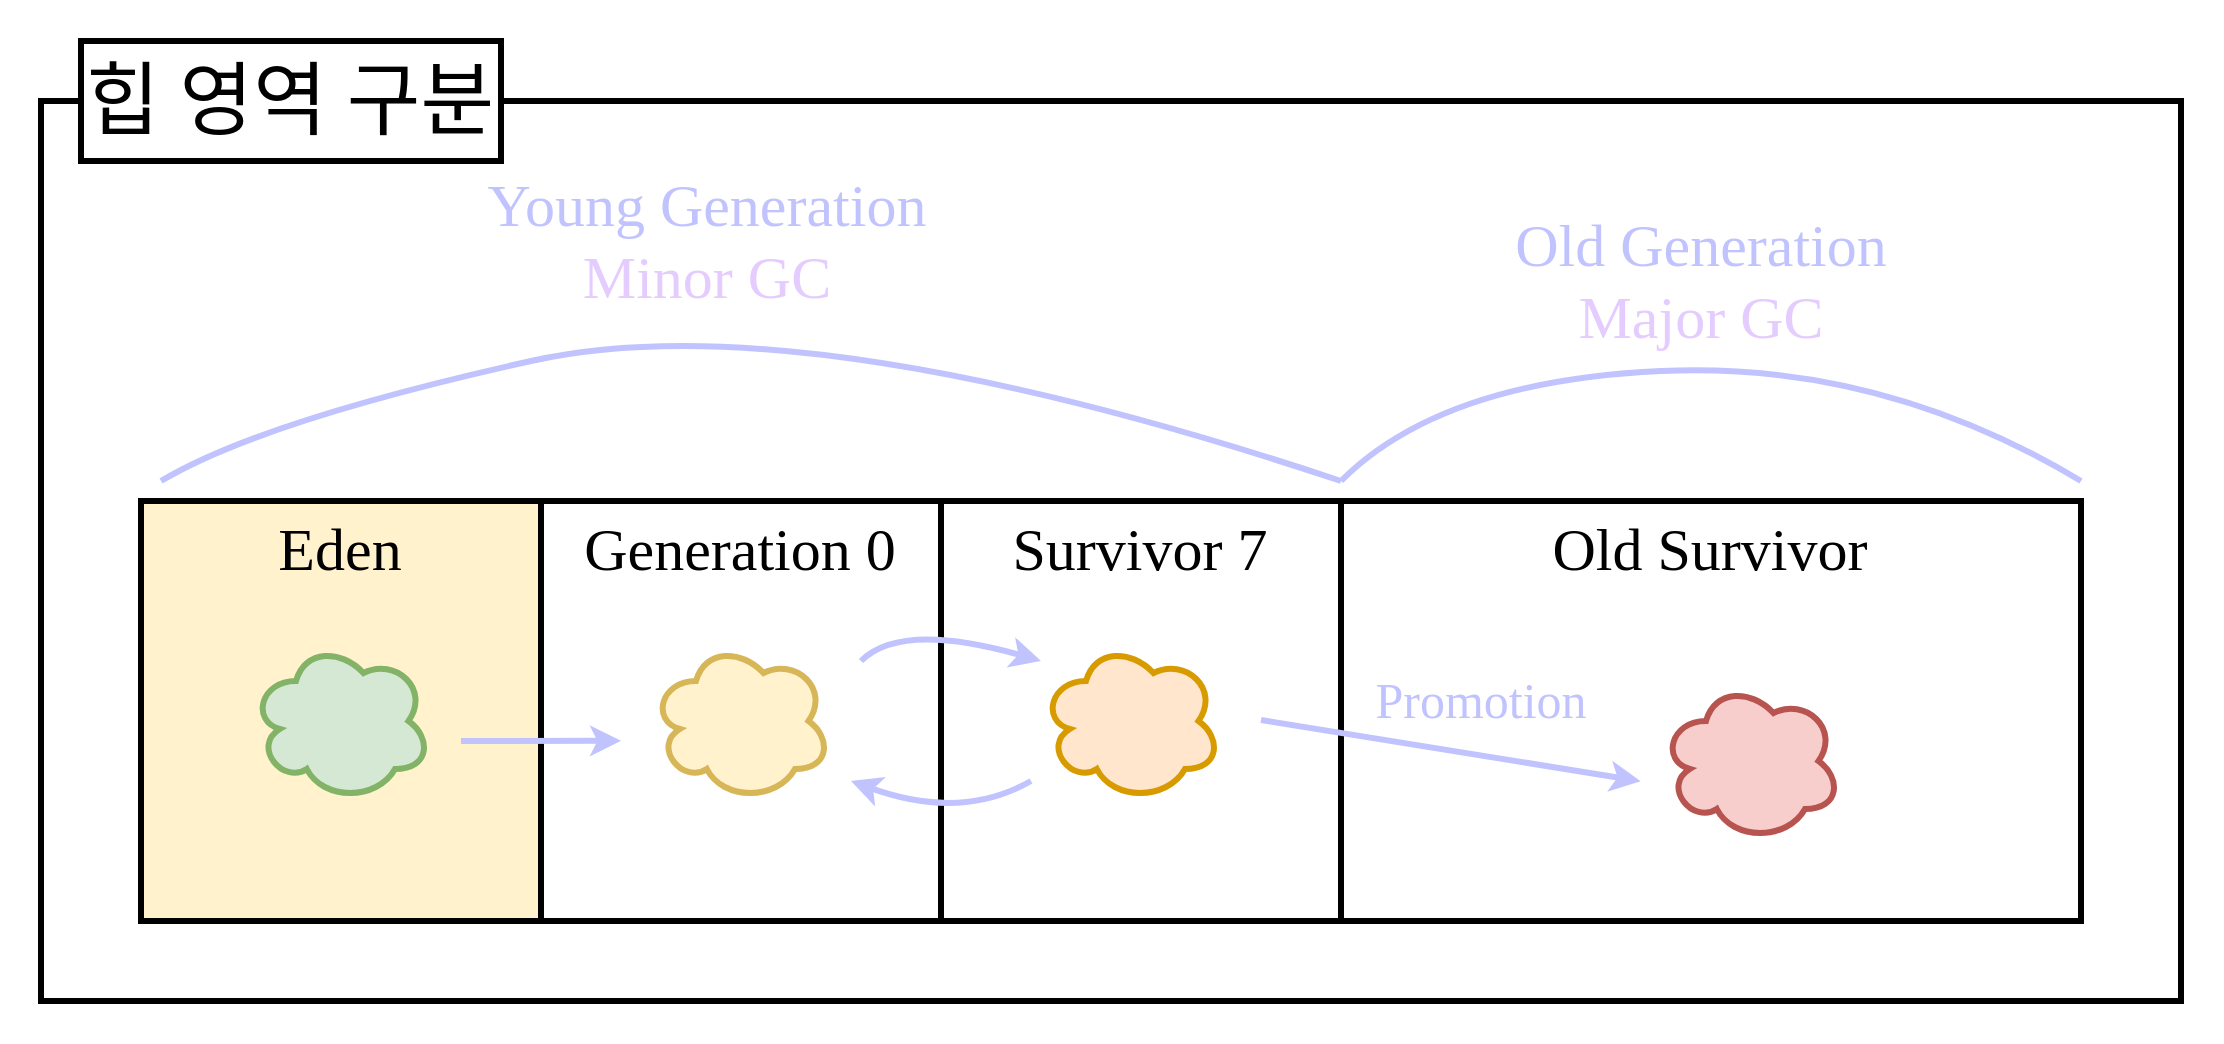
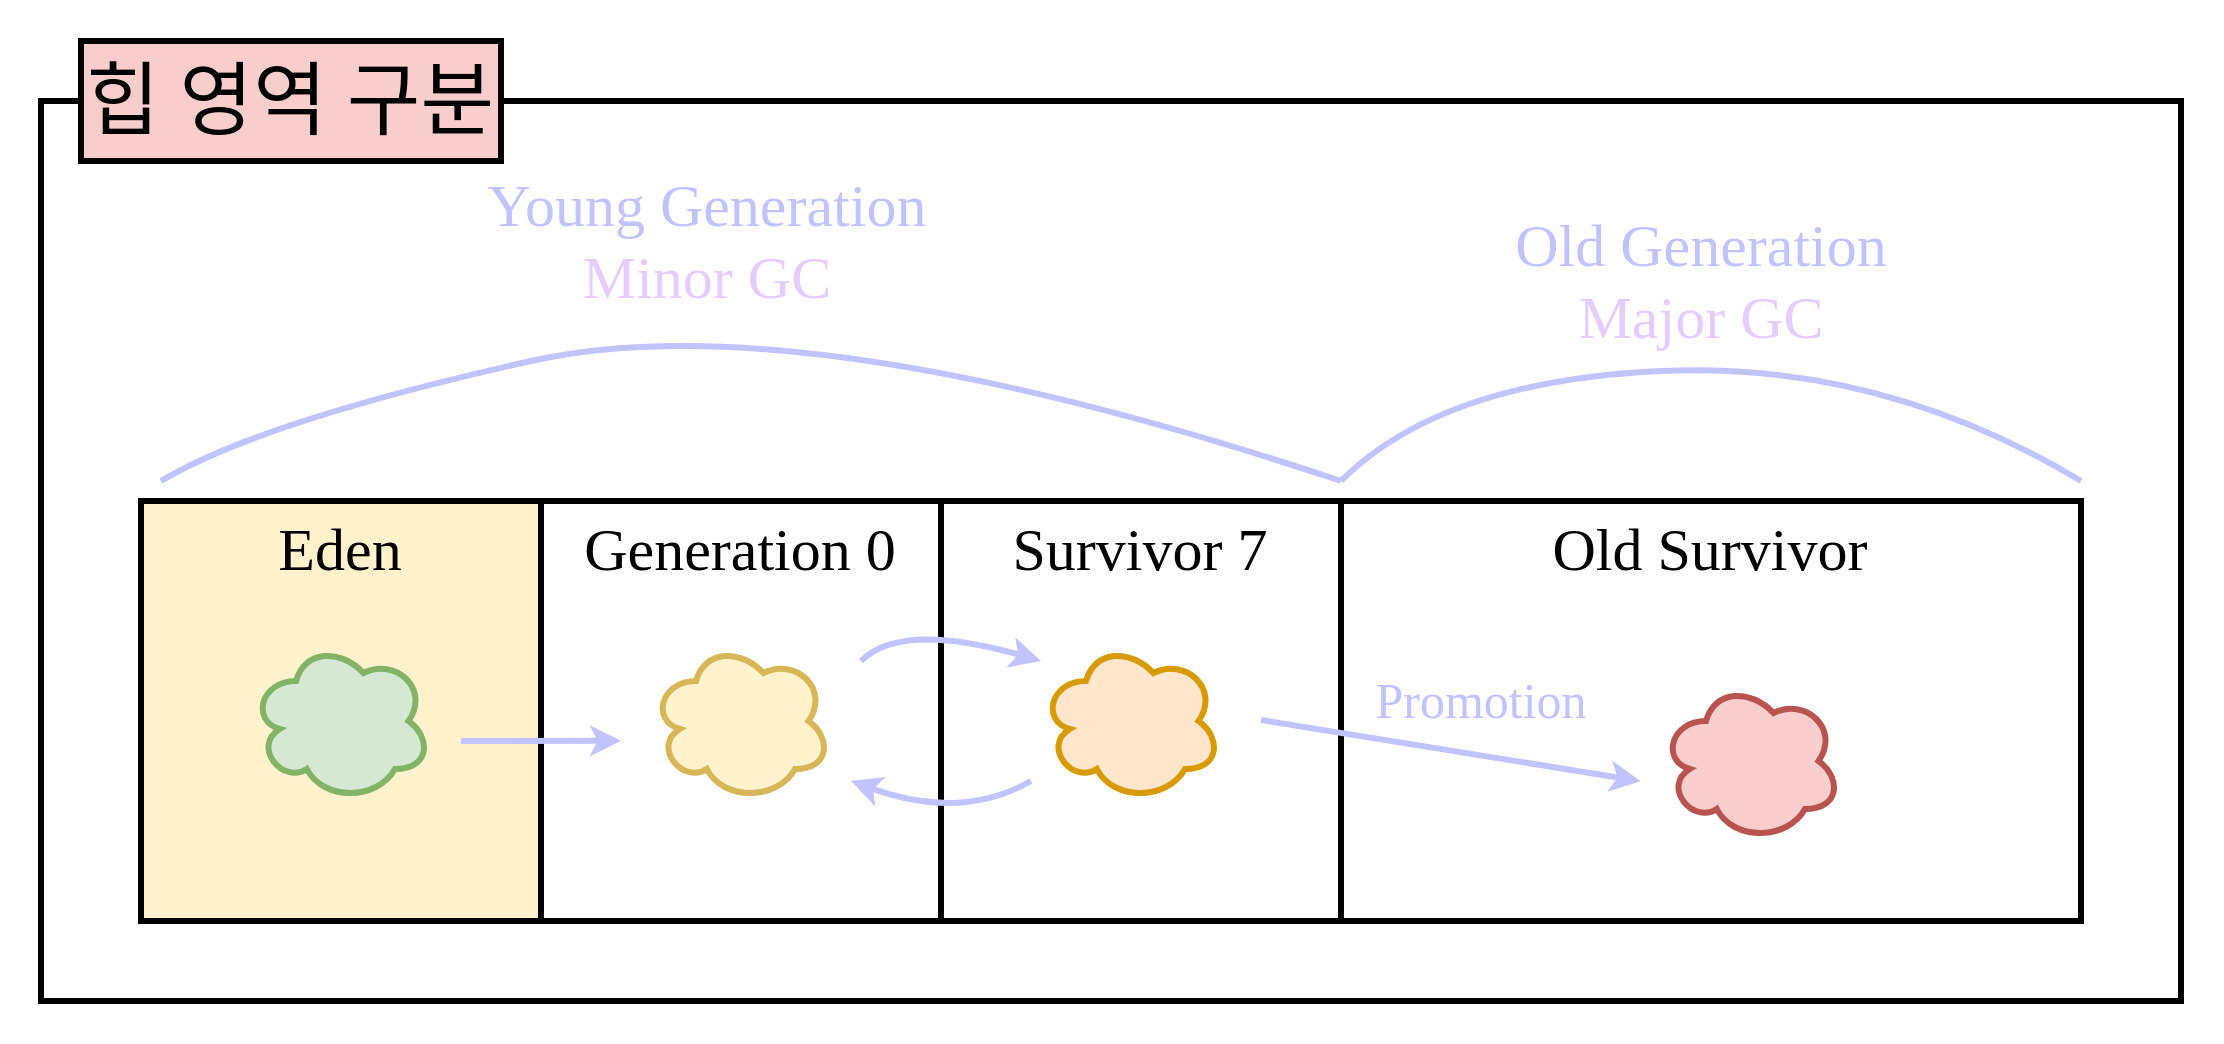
  <mxCell id="0" />
  <mxCell id="1" parent="0" />
  <mxCell id="2" value="" style="rounded=0;whiteSpace=wrap;html=1;strokeWidth=3;" vertex="1" parent="1"><mxGeometry x="20" y="50" width="1070" height="450" as="geometry" /></mxCell>
  <mxCell id="3" value="Eden" style="rounded=0;whiteSpace=wrap;html=1;strokeWidth=3;fontFamily=배달의민족 주아;fontSize=30;verticalAlign=top;fillColor=#fff2cc;" vertex="1" parent="1"><mxGeometry x="70" y="250" width="200" height="210" as="geometry" /></mxCell>
  <mxCell id="4" value="Generation 0" style="rounded=0;whiteSpace=wrap;html=1;strokeWidth=3;fontFamily=배달의민족 주아;fontSize=30;verticalAlign=top;" vertex="1" parent="1"><mxGeometry x="270" y="250" width="200" height="210" as="geometry" /></mxCell>
  <mxCell id="5" value="Survivor 7" style="rounded=0;whiteSpace=wrap;html=1;strokeWidth=3;fontFamily=배달의민족 주아;fontSize=30;verticalAlign=top;" vertex="1" parent="1"><mxGeometry x="470" y="250" width="200" height="210" as="geometry" /></mxCell>
  <mxCell id="6" value="Old Survivor" style="rounded=0;whiteSpace=wrap;html=1;strokeWidth=3;fontFamily=배달의민족 주아;fontSize=30;verticalAlign=top;" vertex="1" parent="1"><mxGeometry x="670" y="250" width="370" height="210" as="geometry" /></mxCell>
  <mxCell id="7" value="" style="shape=cloud;whiteSpace=wrap;html=1;strokeWidth=3;fillColor=#d5e8d4;strokeColor=#82b366;" vertex="1" parent="1"><mxGeometry x="125" y="320" width="90" height="80" as="geometry" /></mxCell>
  <mxCell id="8" value="" style="shape=cloud;whiteSpace=wrap;html=1;strokeWidth=3;fillColor=#fff2cc;strokeColor=#d6b656;" vertex="1" parent="1"><mxGeometry x="325" y="320" width="90" height="80" as="geometry" /></mxCell>
  <mxCell id="9" value="" style="shape=cloud;whiteSpace=wrap;html=1;strokeWidth=3;fillColor=#ffe6cc;strokeColor=#d79b00;" vertex="1" parent="1"><mxGeometry x="520" y="320" width="90" height="80" as="geometry" /></mxCell>
  <mxCell id="10" value="" style="shape=cloud;whiteSpace=wrap;html=1;strokeWidth=3;fillColor=#f8cecc;strokeColor=#b85450;" vertex="1" parent="1"><mxGeometry x="830" y="340" width="90" height="80" as="geometry" /></mxCell>
  <mxCell id="11" value="" style="endArrow=classic;html=1;entryX=0.2;entryY=0.571;entryDx=0;entryDy=0;entryPerimeter=0;fillColor=#dae8fc;strokeColor=#C1C3FF;strokeWidth=3;" edge="1" parent="1" target="4"><mxGeometry width="50" height="50" relative="1" as="geometry"><mxPoint x="230" y="370" as="sourcePoint" /><mxPoint x="280" y="320" as="targetPoint" /></mxGeometry></mxCell>
  <mxCell id="12" value="" style="curved=1;endArrow=classic;html=1;strokeWidth=3;fillColor=#dae8fc;strokeColor=#C1C3FF;" edge="1" parent="1"><mxGeometry width="50" height="50" relative="1" as="geometry"><mxPoint x="430" y="330" as="sourcePoint" /><mxPoint x="520" y="330" as="targetPoint" /><Array as="points"><mxPoint x="450" y="310" /></Array></mxGeometry></mxCell>
  <mxCell id="13" value="" style="curved=1;endArrow=none;html=1;strokeWidth=3;fillColor=#dae8fc;strokeColor=#C1C3FF;startArrow=classic;startFill=1;endFill=0;" edge="1" parent="1"><mxGeometry width="50" height="50" relative="1" as="geometry"><mxPoint x="425" y="390" as="sourcePoint" /><mxPoint x="515" y="390" as="targetPoint" /><Array as="points"><mxPoint x="480" y="410" /></Array></mxGeometry></mxCell>
  <mxCell id="14" value="" style="endArrow=classic;html=1;entryX=0.405;entryY=0.667;entryDx=0;entryDy=0;entryPerimeter=0;fillColor=#dae8fc;strokeColor=#C1C3FF;strokeWidth=3;" edge="1" parent="1" target="6"><mxGeometry width="50" height="50" relative="1" as="geometry"><mxPoint x="630" y="359.5" as="sourcePoint" /><mxPoint x="710" y="359.5" as="targetPoint" /></mxGeometry></mxCell>
  <mxCell id="15" value="Promotion" style="edgeLabel;html=1;align=center;verticalAlign=middle;resizable=0;points=[];fontFamily=배달의민족 주아;fontSize=25;fontColor=#C1C3FF;" vertex="1" connectable="0" parent="14"><mxGeometry x="0.01" y="1" relative="1" as="geometry"><mxPoint x="14" y="-24" as="offset" /></mxGeometry></mxCell>
  <mxCell id="16" value="" style="curved=1;endArrow=none;html=1;strokeWidth=3;fillColor=#dae8fc;strokeColor=#C1C3FF;endFill=0;" edge="1" parent="1"><mxGeometry width="50" height="50" relative="1" as="geometry"><mxPoint x="80" y="240" as="sourcePoint" /><mxPoint x="670" y="240" as="targetPoint" /><Array as="points"><mxPoint x="130" y="210" /><mxPoint x="400" y="150" /></Array></mxGeometry></mxCell>
  <mxCell id="17" value="&lt;font style=&quot;color: rgb(193, 195, 255);&quot;&gt;Young Generation&lt;/font&gt;&lt;div&gt;&lt;font style=&quot;background-color: light-dark(#ffffff, var(--ge-dark-color, #121212)); color: rgb(229, 204, 255);&quot;&gt;Minor GC&lt;/font&gt;&lt;/div&gt;" style="edgeLabel;html=1;align=center;verticalAlign=middle;resizable=0;points=[];fontFamily=배달의민족 주아;fontSize=30;" vertex="1" connectable="0" parent="16"><mxGeometry x="-0.084" y="-9" relative="1" as="geometry"><mxPoint y="-50" as="offset" /></mxGeometry></mxCell>
  <mxCell id="18" value="" style="curved=1;endArrow=none;html=1;strokeWidth=3;fillColor=#dae8fc;strokeColor=#C1C3FF;endFill=0;" edge="1" parent="1"><mxGeometry width="50" height="50" relative="1" as="geometry"><mxPoint x="670" y="240" as="sourcePoint" /><mxPoint x="1040" y="240" as="targetPoint" /><Array as="points"><mxPoint x="720" y="190" /><mxPoint x="940" y="180" /></Array></mxGeometry></mxCell>
  <mxCell id="19" value="&lt;font style=&quot;color: rgb(193, 195, 255);&quot;&gt;Old Generation&lt;/font&gt;&lt;div&gt;&lt;font style=&quot;background-color: light-dark(#ffffff, var(--ge-dark-color, #121212)); color: rgb(229, 204, 255);&quot;&gt;Major GC&lt;/font&gt;&lt;/div&gt;" style="edgeLabel;html=1;align=center;verticalAlign=middle;resizable=0;points=[];fontFamily=배달의민족 주아;fontSize=30;" vertex="1" connectable="0" parent="18"><mxGeometry x="-0.084" y="-9" relative="1" as="geometry"><mxPoint x="13" y="-54" as="offset" /></mxGeometry></mxCell>
- <mxCell id="20" value="힙 영역 구분" style="rounded=0;whiteSpace=wrap;html=1;strokeWidth=3;fontSize=40;fontFamily=배달의민족 주아;" vertex="1" parent="1"><mxGeometry x="40" y="20" width="210" height="60" as="geometry" /></mxCell>
+ <mxCell id="20" value="힙 영역 구분" style="rounded=0;whiteSpace=wrap;html=1;strokeWidth=3;fontSize=40;fontFamily=배달의민족 주아;fillColor=#f8cecc;" vertex="1" parent="1"><mxGeometry x="40" y="20" width="210" height="60" as="geometry" /></mxCell>
